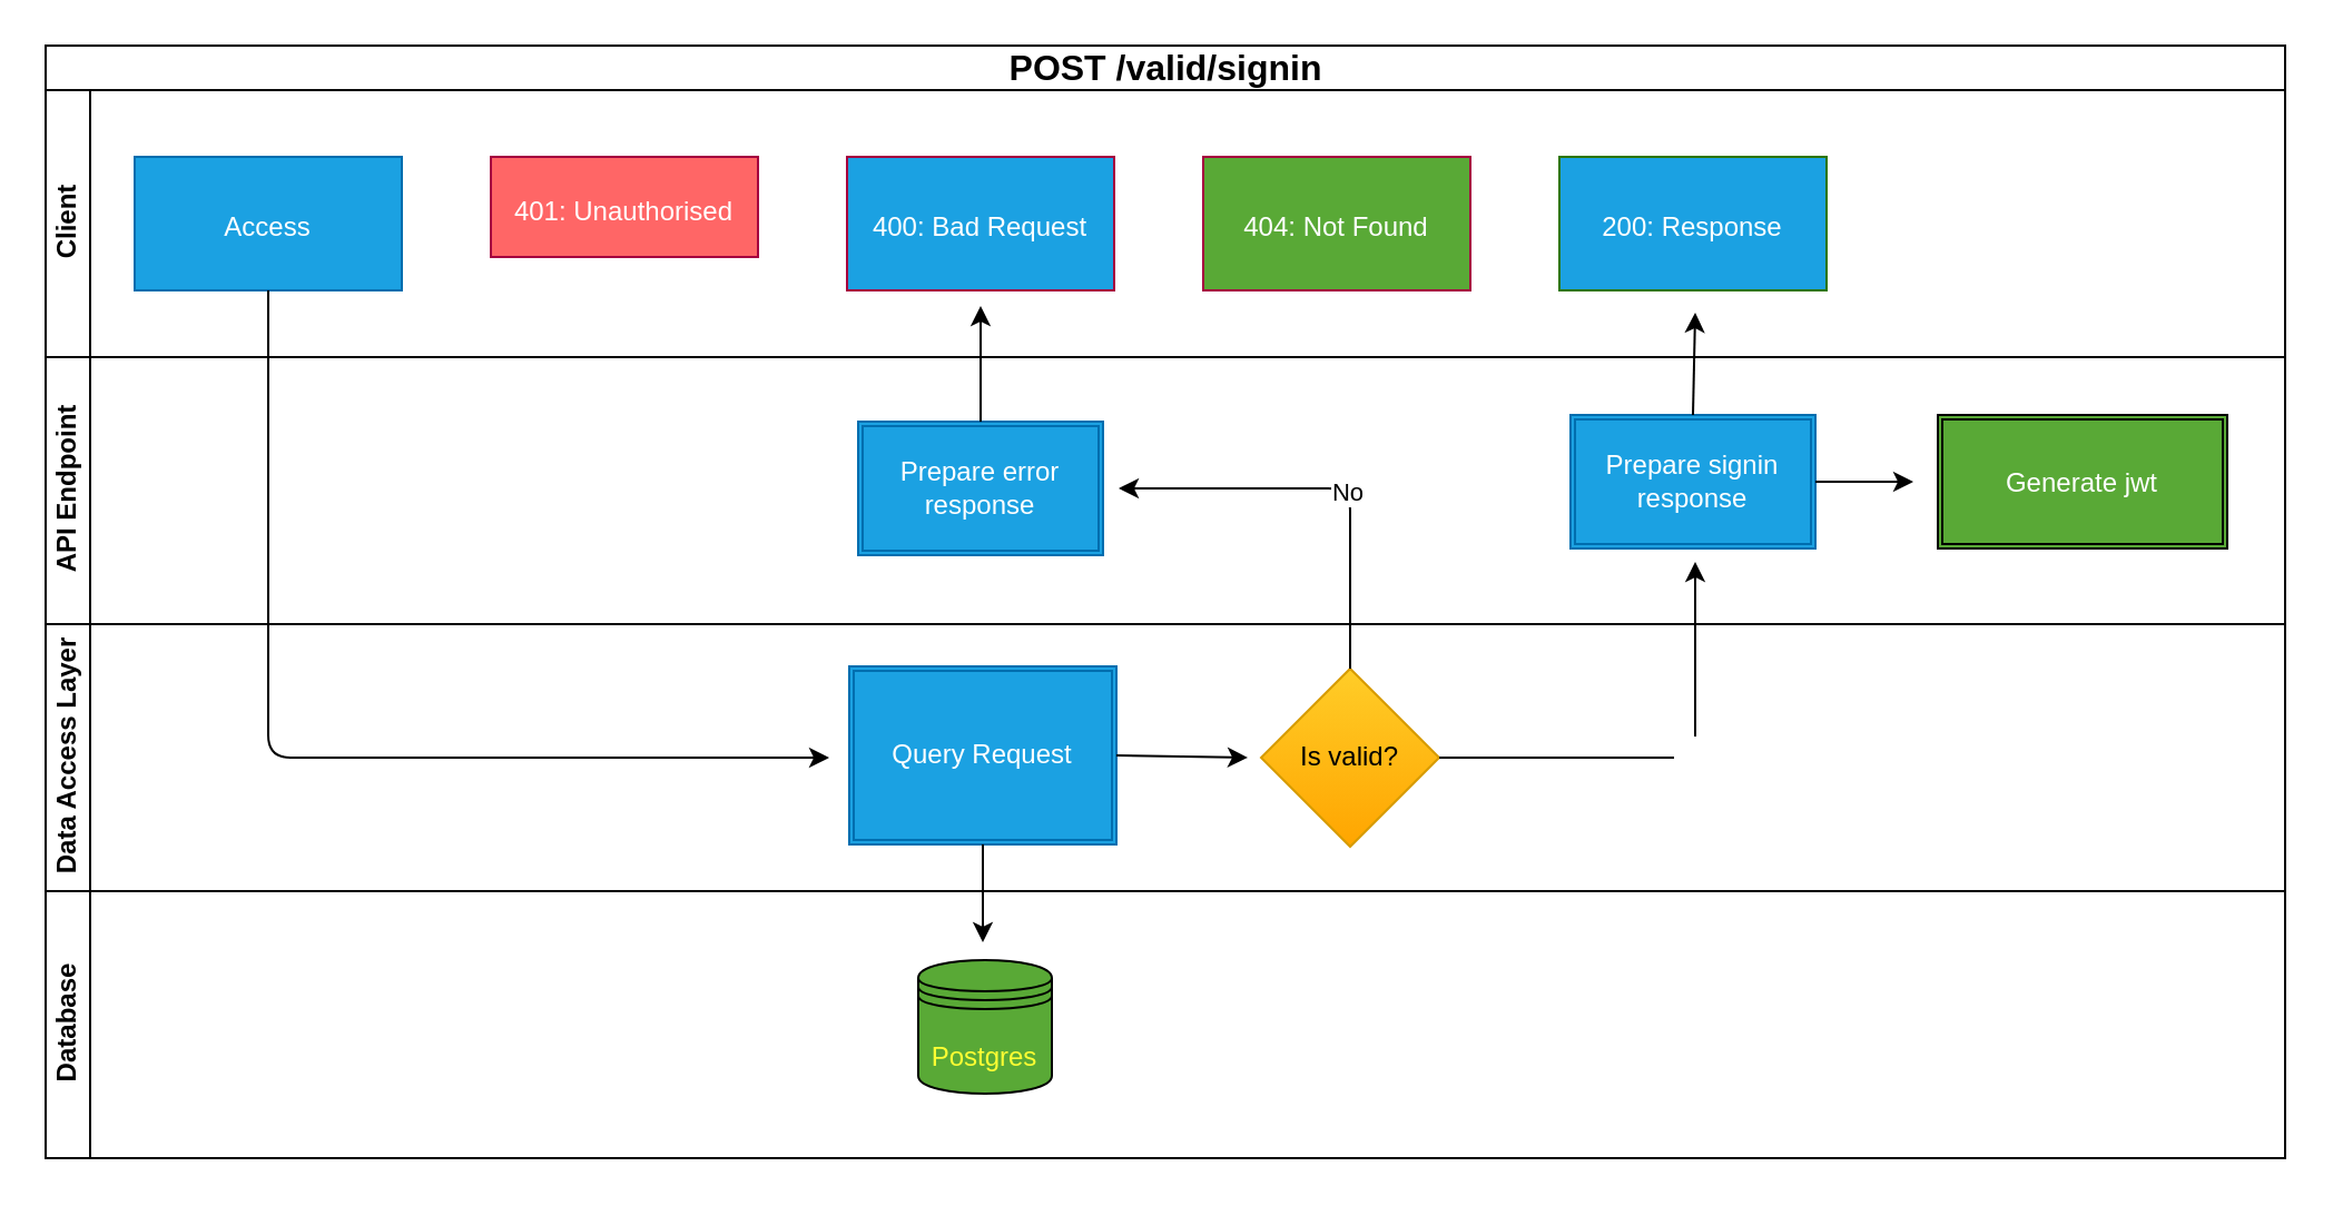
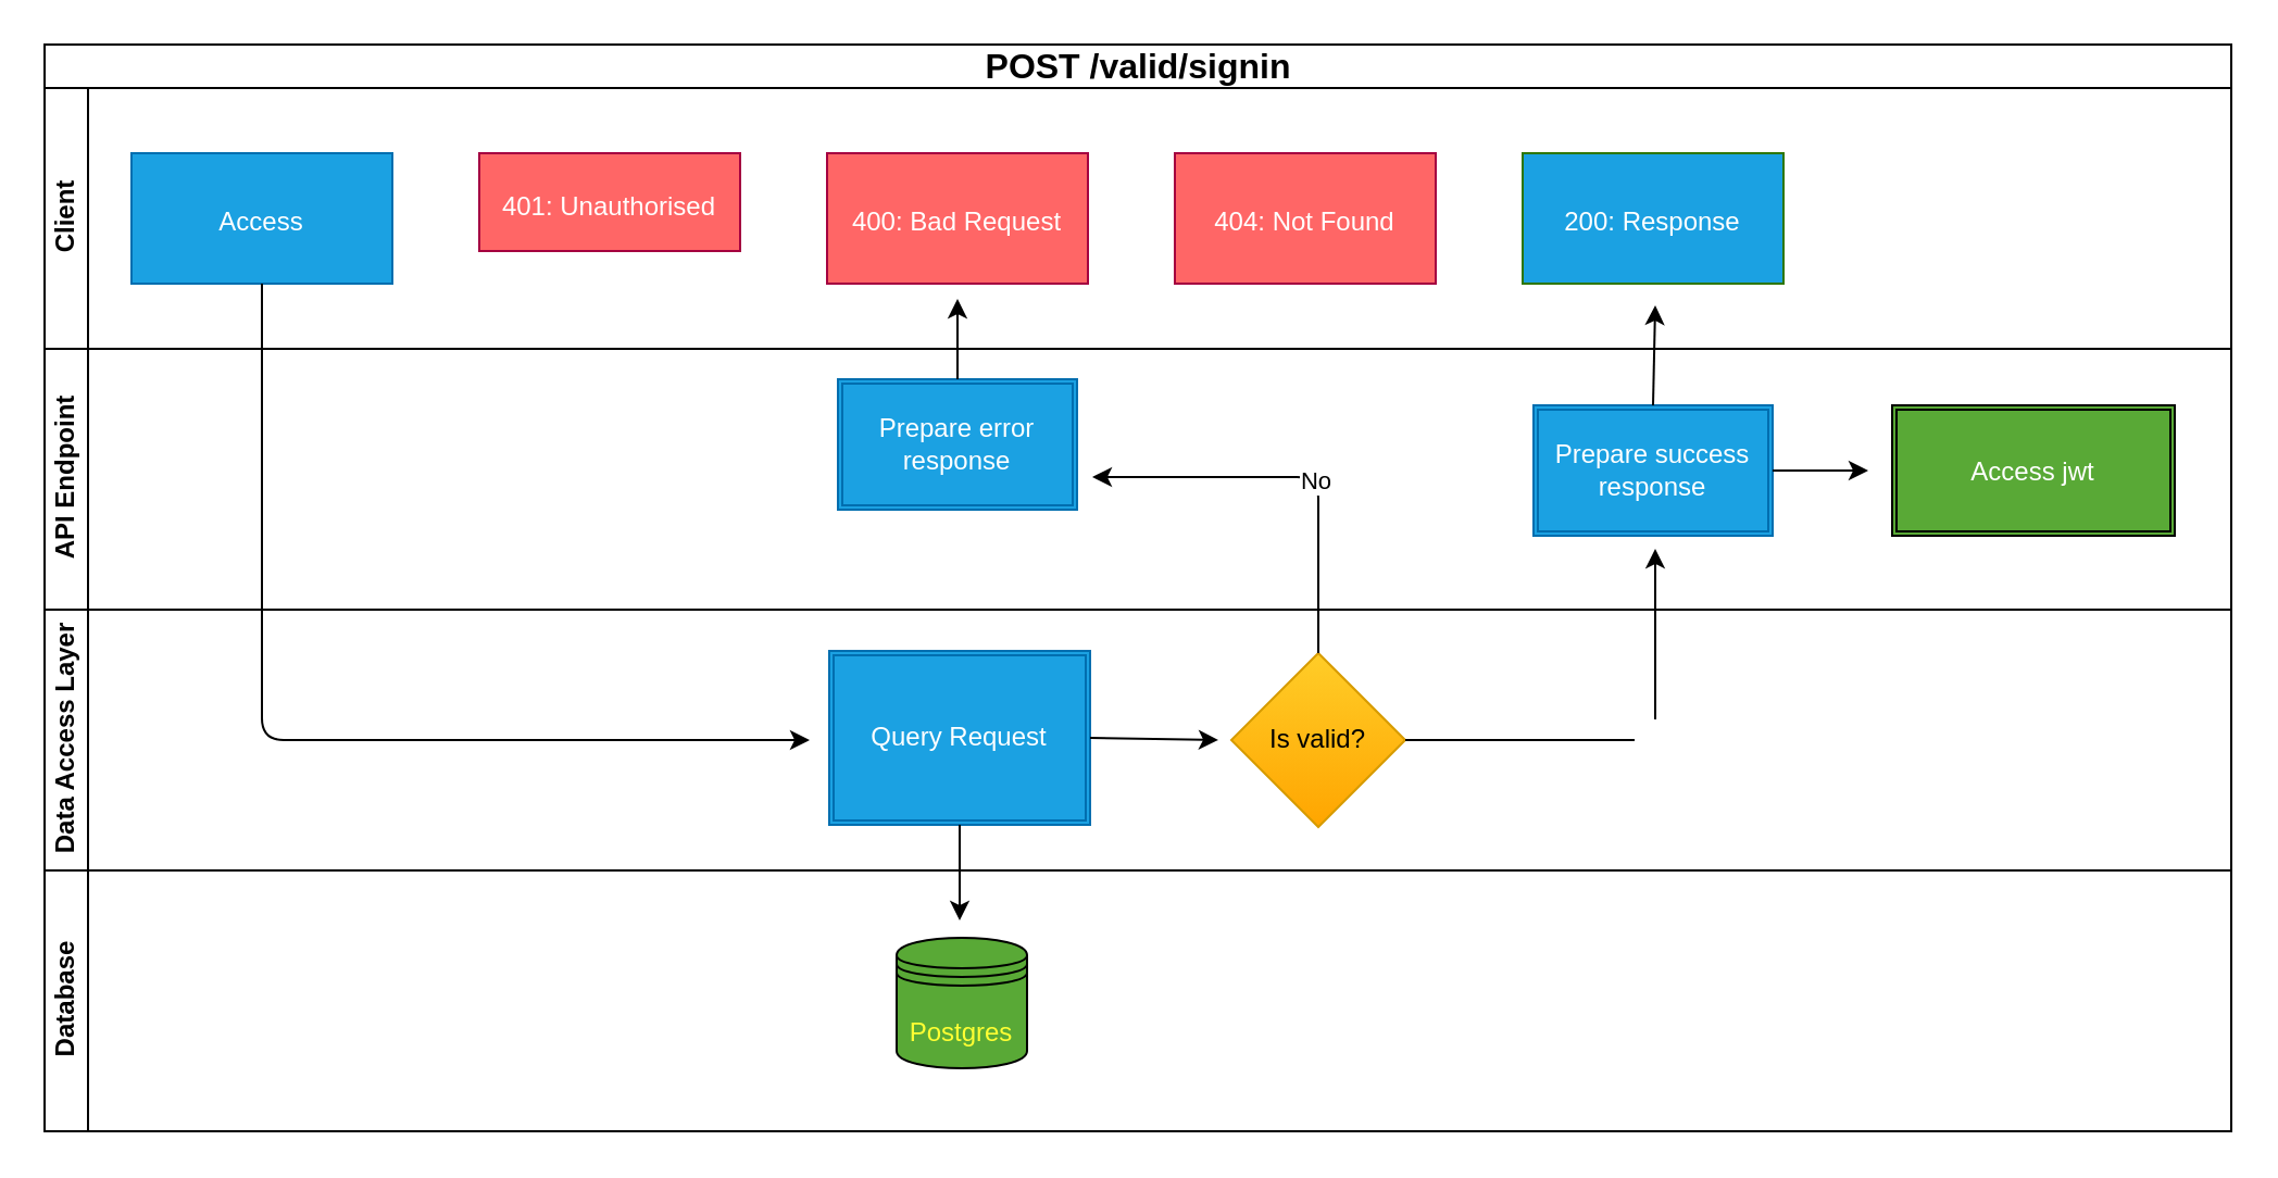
  <mxCell id="0" />
  <mxCell id="1" parent="0" />
  <mxCell id="2" value="&lt;span style=&quot;font-size: 16px;&quot;&gt;POST /valid/signin&lt;/span&gt;" style="swimlane;childLayout=stackLayout;resizeParent=1;resizeParentMax=0;horizontal=1;startSize=20;horizontalStack=0;html=1;rounded=0;" parent="1" vertex="1"><mxGeometry x="20" y="20" width="1006" height="500" as="geometry" /></mxCell>
  <mxCell id="3" value="Client" style="swimlane;startSize=20;horizontal=0;html=1;rounded=0;" parent="2" vertex="1"><mxGeometry y="20" width="1006" height="120" as="geometry" /></mxCell>
  <mxCell id="4" value="&lt;span style=&quot;font-size: 12px;&quot;&gt;401: Unauthorised&lt;/span&gt;" style="whiteSpace=wrap;html=1;fontSize=19;fillColor=#FF6666;strokeColor=#A50040;fontColor=#ffffff;rounded=0;" parent="3" vertex="1"><mxGeometry x="200" y="30" width="120" height="45" as="geometry" /></mxCell>
- <mxCell id="5" value="&lt;font style=&quot;font-size: 12px;&quot;&gt;400: Bad Request&lt;/font&gt;" style="whiteSpace=wrap;html=1;fontSize=19;fillColor=#1ba1e2;strokeColor=#A50040;fontColor=#ffffff;rounded=0;" parent="3" vertex="1"><mxGeometry x="360" y="30" width="120" height="60" as="geometry" /></mxCell>
- <mxCell id="6" value="&lt;font style=&quot;font-size: 12px;&quot;&gt;404: Not Found&lt;/font&gt;" style="whiteSpace=wrap;html=1;fontSize=19;fillColor=#59a936;strokeColor=#A50040;fontColor=#ffffff;rounded=0;" parent="3" vertex="1"><mxGeometry x="520" y="30" width="120" height="60" as="geometry" /></mxCell>
+ <mxCell id="5" value="&lt;font style=&quot;font-size: 12px;&quot;&gt;400: Bad Request&lt;/font&gt;" style="whiteSpace=wrap;html=1;fontSize=19;fillColor=#FF6666;strokeColor=#A50040;fontColor=#ffffff;rounded=0;" parent="3" vertex="1"><mxGeometry x="360" y="30" width="120" height="60" as="geometry" /></mxCell>
+ <mxCell id="6" value="&lt;font style=&quot;font-size: 12px;&quot;&gt;404: Not Found&lt;/font&gt;" style="whiteSpace=wrap;html=1;fontSize=19;fillColor=#FF6666;strokeColor=#A50040;fontColor=#ffffff;rounded=0;" parent="3" vertex="1"><mxGeometry x="520" y="30" width="120" height="60" as="geometry" /></mxCell>
  <mxCell id="7" value="&lt;font style=&quot;font-size: 12px;&quot;&gt;200: Response&lt;/font&gt;" style="whiteSpace=wrap;html=1;fontSize=19;fillColor=#1ba1e2;strokeColor=#2D7600;fontColor=#ffffff;rounded=0;" parent="3" vertex="1"><mxGeometry x="680" y="30" width="120" height="60" as="geometry" /></mxCell>
  <mxCell id="8" value="&lt;font style=&quot;font-size: 12px;&quot;&gt;Access&lt;/font&gt;" style="whiteSpace=wrap;html=1;fontSize=19;fillColor=#1ba1e2;strokeColor=#006EAF;fontColor=#ffffff;rounded=0;" parent="3" vertex="1"><mxGeometry x="40" y="30" width="120" height="60" as="geometry" /></mxCell>
  <mxCell id="9" value="API Endpoint" style="swimlane;startSize=20;horizontal=0;html=1;rounded=0;" parent="2" vertex="1"><mxGeometry y="140" width="1006" height="120" as="geometry" /></mxCell>
- <mxCell id="10" value="Prepare error response" style="shape=ext;double=1;rounded=0;whiteSpace=wrap;html=1;fontSize=12;fontColor=#ffffff;fillColor=#1ba1e2;strokeColor=#006EAF;" parent="9" vertex="1"><mxGeometry x="365" y="29" width="110" height="60" as="geometry" /></mxCell>
- <mxCell id="11" value="Prepare signin response" style="shape=ext;double=1;rounded=0;whiteSpace=wrap;html=1;fontSize=12;fontColor=#ffffff;fillColor=#1ba1e2;strokeColor=#006EAF;" parent="9" vertex="1"><mxGeometry x="685" y="26" width="110" height="60" as="geometry" /></mxCell>
- <mxCell id="12" value="&lt;span style=&quot;font-size: 12px;&quot;&gt;Generate jwt&lt;/span&gt;" style="shape=ext;double=1;rounded=0;whiteSpace=wrap;html=1;fontSize=17;fontColor=#FFFFFF;fillColor=#59A936;" parent="9" vertex="1"><mxGeometry x="850" y="26" width="130" height="60" as="geometry" /></mxCell>
+ <mxCell id="10" value="Prepare error response" style="shape=ext;double=1;rounded=0;whiteSpace=wrap;html=1;fontSize=12;fontColor=#ffffff;fillColor=#1ba1e2;strokeColor=#006EAF;" parent="9" vertex="1"><mxGeometry x="365" y="14" width="110" height="60" as="geometry" /></mxCell>
+ <mxCell id="11" value="Prepare success response" style="shape=ext;double=1;rounded=0;whiteSpace=wrap;html=1;fontSize=12;fontColor=#ffffff;fillColor=#1ba1e2;strokeColor=#006EAF;" parent="9" vertex="1"><mxGeometry x="685" y="26" width="110" height="60" as="geometry" /></mxCell>
+ <mxCell id="12" value="&lt;span style=&quot;font-size: 12px;&quot;&gt;Access jwt&lt;/span&gt;" style="shape=ext;double=1;rounded=0;whiteSpace=wrap;html=1;fontSize=17;fontColor=#FFFFFF;fillColor=#59A936;" parent="9" vertex="1"><mxGeometry x="850" y="26" width="130" height="60" as="geometry" /></mxCell>
  <mxCell id="13" value="Data Access Layer" style="swimlane;startSize=20;horizontal=0;html=1;rounded=0;" parent="2" vertex="1"><mxGeometry y="260" width="1006" height="120" as="geometry" /></mxCell>
  <mxCell id="14" value="&lt;font color=&quot;#ffffff&quot;&gt;Query Request&lt;/font&gt;" style="shape=ext;double=1;rounded=0;whiteSpace=wrap;html=1;fontSize=12;fillColor=#1ba1e2;strokeColor=#006EAF;fontColor=#ffffff;" parent="13" vertex="1"><mxGeometry x="361" y="19" width="120" height="80" as="geometry" /></mxCell>
  <mxCell id="15" value="Is valid?" style="rhombus;whiteSpace=wrap;html=1;fontSize=12;fillColor=#ffcd28;strokeColor=#d79b00;gradientColor=#ffa500;rounded=0;" parent="13" vertex="1"><mxGeometry x="546" y="20" width="80" height="80" as="geometry" /></mxCell>
  <mxCell id="16" style="edgeStyle=none;html=1;exitX=1;exitY=0.5;exitDx=0;exitDy=0;fontSize=12;fontColor=#FFFFFF;rounded=0;" parent="2" source="15" edge="1"><mxGeometry relative="1" as="geometry"><mxPoint x="741" y="232" as="targetPoint" /><Array as="points"><mxPoint x="709" y="320" /><mxPoint x="741" y="320" /></Array></mxGeometry></mxCell>
  <mxCell id="17" value="Yes" style="edgeLabel;html=1;align=center;verticalAlign=middle;resizable=0;points=[];fontSize=12;fontColor=#FFFFFF;rounded=0;" parent="16" vertex="1" connectable="0"><mxGeometry x="0.218" y="1" relative="1" as="geometry"><mxPoint y="6" as="offset" /></mxGeometry></mxCell>
  <mxCell id="18" value="Database" style="swimlane;startSize=20;horizontal=0;html=1;rounded=0;" parent="2" vertex="1"><mxGeometry y="380" width="1006" height="120" as="geometry" /></mxCell>
  <mxCell id="19" value="&lt;font style=&quot;font-size: 12px;&quot;&gt;Postgres&lt;/font&gt;" style="shape=datastore;whiteSpace=wrap;html=1;fontSize=20;fontColor=#FFFF33;fillColor=#59A936;rounded=0;" parent="18" vertex="1"><mxGeometry x="392" y="31" width="60" height="60" as="geometry" /></mxCell>
  <mxCell id="20" style="edgeStyle=none;html=1;exitX=0.5;exitY=0;exitDx=0;exitDy=0;" edge="1" parent="2" source="15"><mxGeometry relative="1" as="geometry"><mxPoint x="482" y="199" as="targetPoint" /><Array as="points"><mxPoint x="586" y="199" /></Array></mxGeometry></mxCell>
  <mxCell id="21" value="No" style="edgeLabel;html=1;align=center;verticalAlign=middle;resizable=0;points=[];" vertex="1" connectable="0" parent="20"><mxGeometry x="-0.33" y="1" relative="1" as="geometry"><mxPoint x="-1" y="-18" as="offset" /></mxGeometry></mxCell>
  <mxCell id="22" style="edgeStyle=none;html=1;exitX=0.5;exitY=1;exitDx=0;exitDy=0;" edge="1" parent="2" source="8"><mxGeometry relative="1" as="geometry"><mxPoint x="352" y="320" as="targetPoint" /><Array as="points"><mxPoint x="100" y="320" /></Array></mxGeometry></mxCell>
  <mxCell id="23" style="edgeStyle=none;html=1;exitX=0.5;exitY=1;exitDx=0;exitDy=0;fontSize=12;fontColor=#FFFFFF;rounded=0;" parent="1" source="14" edge="1"><mxGeometry relative="1" as="geometry"><mxPoint x="441" y="423" as="targetPoint" /></mxGeometry></mxCell>
  <mxCell id="24" style="edgeStyle=none;html=1;exitX=1;exitY=0.5;exitDx=0;exitDy=0;fontSize=12;fontColor=#FFFFFF;rounded=0;" parent="1" source="14" edge="1"><mxGeometry relative="1" as="geometry"><mxPoint x="560" y="340" as="targetPoint" /></mxGeometry></mxCell>
  <mxCell id="25" style="edgeStyle=none;html=1;exitX=0.5;exitY=0;exitDx=0;exitDy=0;fontSize=12;fontColor=#FFFFFF;rounded=0;" parent="1" source="10" edge="1"><mxGeometry relative="1" as="geometry"><mxPoint x="440" y="137" as="targetPoint" /><Array as="points" /></mxGeometry></mxCell>
  <mxCell id="26" style="edgeStyle=none;html=1;exitX=0.5;exitY=0;exitDx=0;exitDy=0;fontSize=12;fontColor=#FFFFFF;rounded=0;" parent="1" source="11" edge="1"><mxGeometry relative="1" as="geometry"><mxPoint x="761" y="140" as="targetPoint" /></mxGeometry></mxCell>
  <mxCell id="27" style="edgeStyle=none;html=1;exitX=1;exitY=0.5;exitDx=0;exitDy=0;fontSize=17;fontColor=#FFFFFF;rounded=0;" parent="1" source="11" edge="1"><mxGeometry relative="1" as="geometry"><mxPoint x="859" y="216" as="targetPoint" /></mxGeometry></mxCell>
